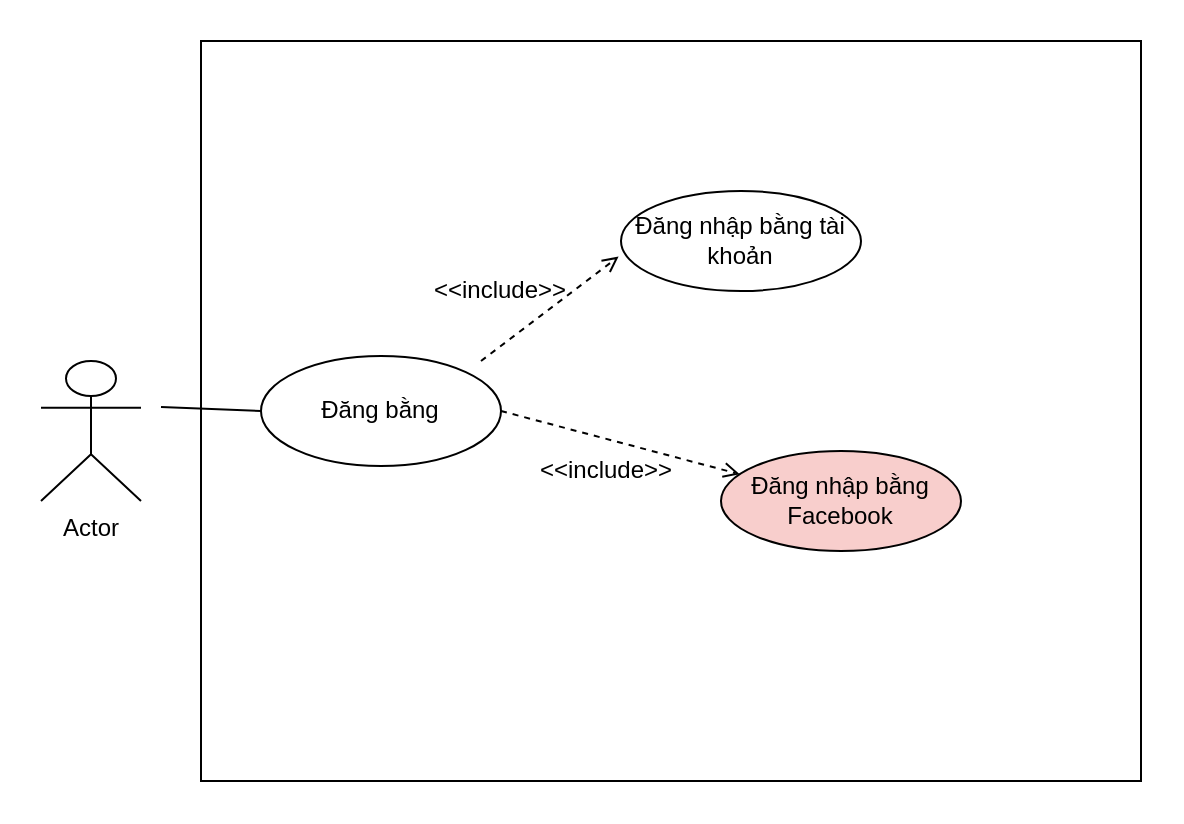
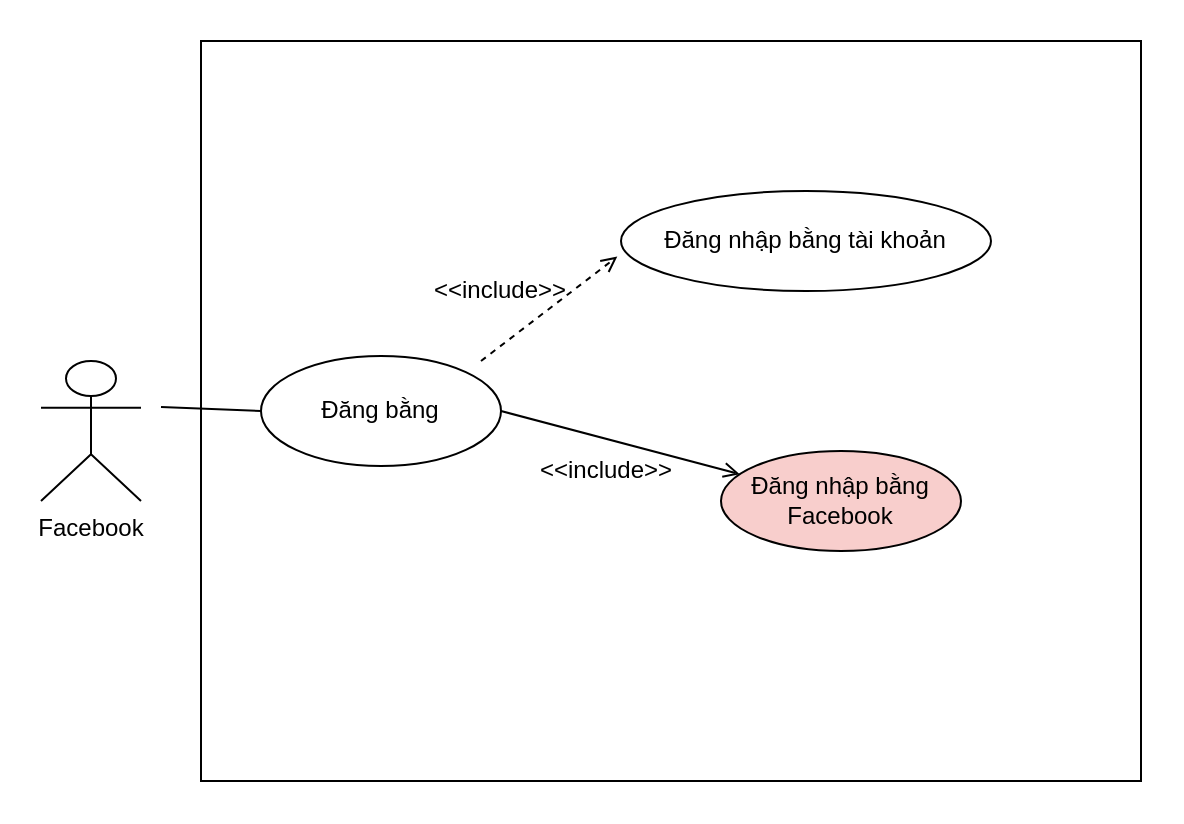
  <mxCell id="0" />
  <mxCell id="1" parent="0" />
- <mxCell id="2" value="Actor" style="shape=umlActor;verticalLabelPosition=bottom;labelBackgroundColor=#ffffff;verticalAlign=top;html=1;outlineConnect=0;" vertex="1" parent="1"><mxGeometry x="20" y="180" width="50" height="70" as="geometry" /></mxCell>
+ <mxCell id="2" value="Facebook" style="shape=umlActor;verticalLabelPosition=bottom;labelBackgroundColor=#ffffff;verticalAlign=top;html=1;outlineConnect=0;" vertex="1" parent="1"><mxGeometry x="20" y="180" width="50" height="70" as="geometry" /></mxCell>
  <mxCell id="3" value="" style="rounded=0;whiteSpace=wrap;html=1;" vertex="1" parent="1"><mxGeometry x="100" y="20" width="470" height="370" as="geometry" /></mxCell>
  <mxCell id="4" value="Đăng bằng" style="ellipse;whiteSpace=wrap;html=1;" vertex="1" parent="1"><mxGeometry x="130" y="177.5" width="120" height="55" as="geometry" /></mxCell>
- <mxCell id="5" value="Đăng nhập bằng tài khoản" style="ellipse;whiteSpace=wrap;html=1;" vertex="1" parent="1"><mxGeometry x="310" y="95" width="120" height="50" as="geometry" /></mxCell>
+ <mxCell id="5" value="Đăng nhập bằng tài khoản" style="ellipse;whiteSpace=wrap;html=1;" vertex="1" parent="1"><mxGeometry x="310" y="95" width="185" height="50" as="geometry" /></mxCell>
  <mxCell id="6" value="Đăng nhập bằng Facebook" style="ellipse;whiteSpace=wrap;html=1;fillColor=#f8cecc;" vertex="1" parent="1"><mxGeometry x="360" y="225" width="120" height="50" as="geometry" /></mxCell>
  <mxCell id="7" value="" style="endArrow=none;html=1;entryX=0;entryY=0.5;entryDx=0;entryDy=0;" edge="1" parent="1" target="4"><mxGeometry width="50" height="50" relative="1" as="geometry"><mxPoint x="80" y="203" as="sourcePoint" /><mxPoint x="130" y="190" as="targetPoint" /></mxGeometry></mxCell>
  <mxCell id="8" value="" style="endArrow=open;dashed=1;html=1;endFill=0;entryX=-0.01;entryY=0.656;entryDx=0;entryDy=0;entryPerimeter=0;" edge="1" parent="1" target="5"><mxGeometry width="50" height="50" relative="1" as="geometry"><mxPoint x="240" y="180" as="sourcePoint" /><mxPoint x="290" y="130" as="targetPoint" /></mxGeometry></mxCell>
  <mxCell id="9" value="&amp;lt;&amp;lt;include&amp;gt;&amp;gt;" style="text;html=1;strokeColor=none;fillColor=none;align=center;verticalAlign=middle;whiteSpace=wrap;rounded=0;" vertex="1" parent="1"><mxGeometry x="230" y="135" width="40" height="20" as="geometry" /></mxCell>
- <mxCell id="10" value="" style="endArrow=open;dashed=1;html=1;endFill=0;exitX=1;exitY=0.5;exitDx=0;exitDy=0;" edge="1" parent="1" source="4" target="6"><mxGeometry width="50" height="50" relative="1" as="geometry"><mxPoint x="280" y="260" as="sourcePoint" /><mxPoint x="330" y="210" as="targetPoint" /></mxGeometry></mxCell>
+ <mxCell id="10" value="" style="endArrow=open;dashed=0;html=1;endFill=0;exitX=1;exitY=0.5;exitDx=0;exitDy=0;" edge="1" parent="1" source="4" target="6"><mxGeometry width="50" height="50" relative="1" as="geometry"><mxPoint x="280" y="260" as="sourcePoint" /><mxPoint x="330" y="210" as="targetPoint" /></mxGeometry></mxCell>
  <mxCell id="11" value="&amp;lt;&amp;lt;include&amp;gt;&amp;gt;" style="text;html=1;strokeColor=none;fillColor=none;align=center;verticalAlign=middle;whiteSpace=wrap;rounded=0;" vertex="1" parent="1"><mxGeometry x="283" y="225" width="40" height="20" as="geometry" /></mxCell>
